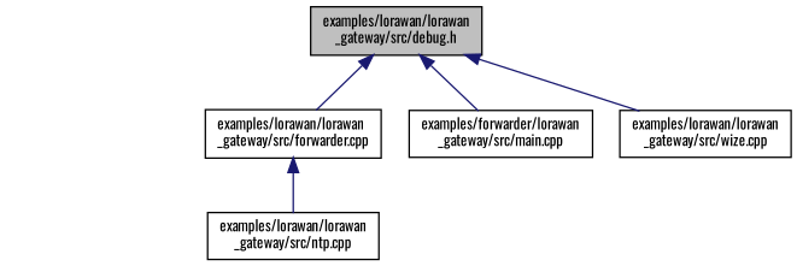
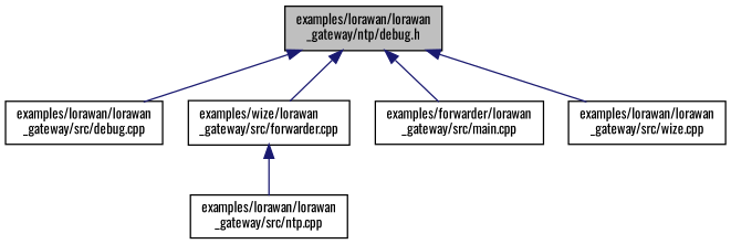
  digraph {
    fontname=Oswald
    node [color=black fillcolor=white fontname=Oswald fontsize=10 shape=record style=filled]
    edge [color=midnightblue dir=back fontname=Oswald fontsize=10 labelfontname=Helvetica labelfontsize=10 style=solid]
-   n1 [fillcolor=grey75 fontcolor=black height=0.2 label="examples/lorawan/lorawan\l_gateway/src/debug.h" width=0.4]
-   n3 [height=0.2 label="examples/lorawan/lorawan\l_gateway/src/forwarder.cpp" width=0.4]
+   n1 [fillcolor=grey75 fontcolor=black height=0.2 label="examples/lorawan/lorawan\l_gateway/ntp/debug.h" width=0.4]
+   n2 [height=0.2 label="examples/lorawan/lorawan\l_gateway/src/debug.cpp" width=0.4]
+   n3 [height=0.2 label="examples/wize/lorawan\l_gateway/src/forwarder.cpp" width=0.4]
    n4 [height=0.2 label="examples/forwarder/lorawan\l_gateway/src/main.cpp" width=0.4]
    n5 [height=0.2 label="examples/lorawan/lorawan\l_gateway/src/wize.cpp" width=0.4]
    n6 [height=0.2 label="examples/lorawan/lorawan\l_gateway/src/ntp.cpp" width=0.4]
+   n1 -> n2
    n1 -> n3
    n1 -> n4
    n1 -> n5
    n3 -> n6
  }
